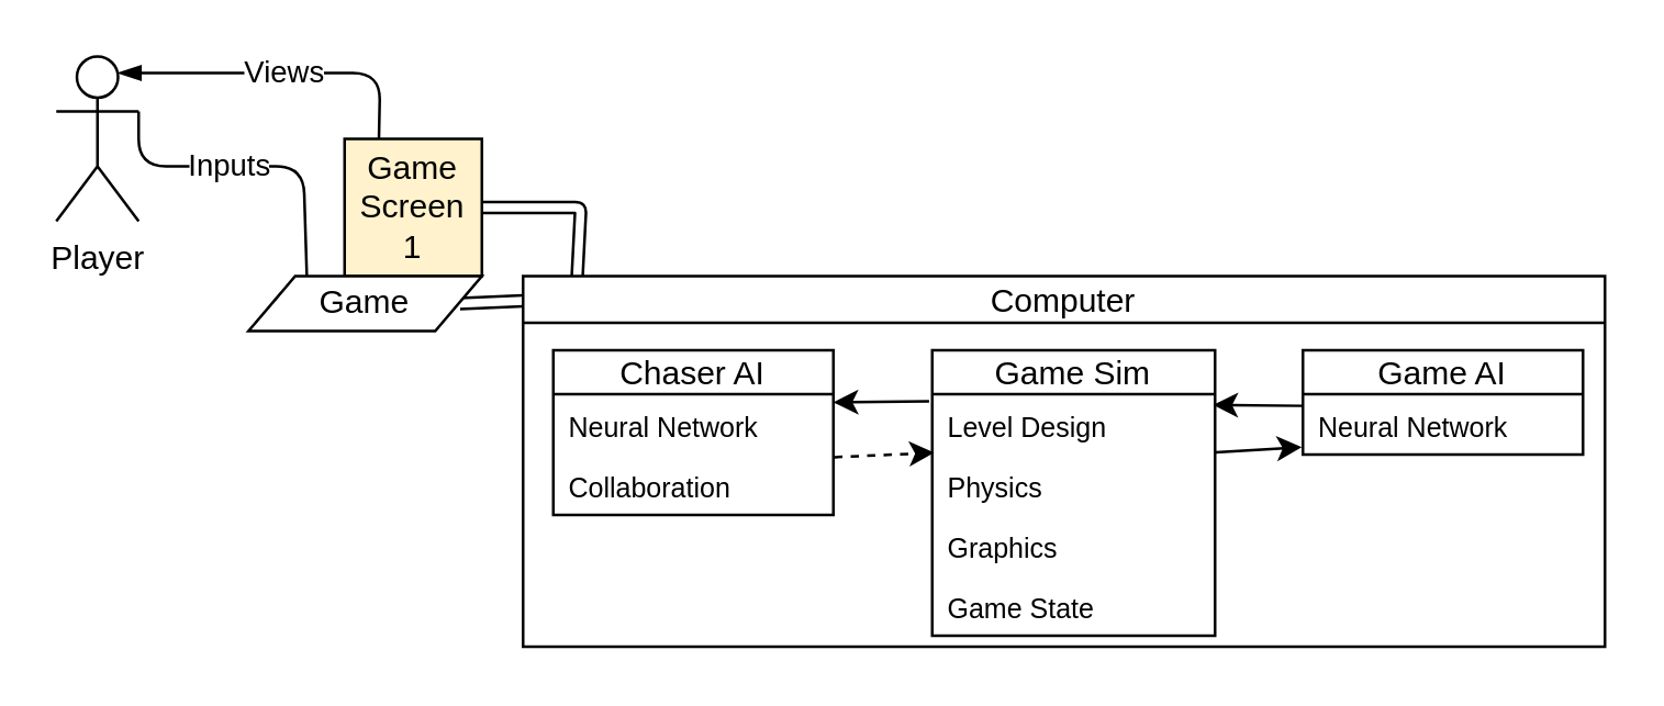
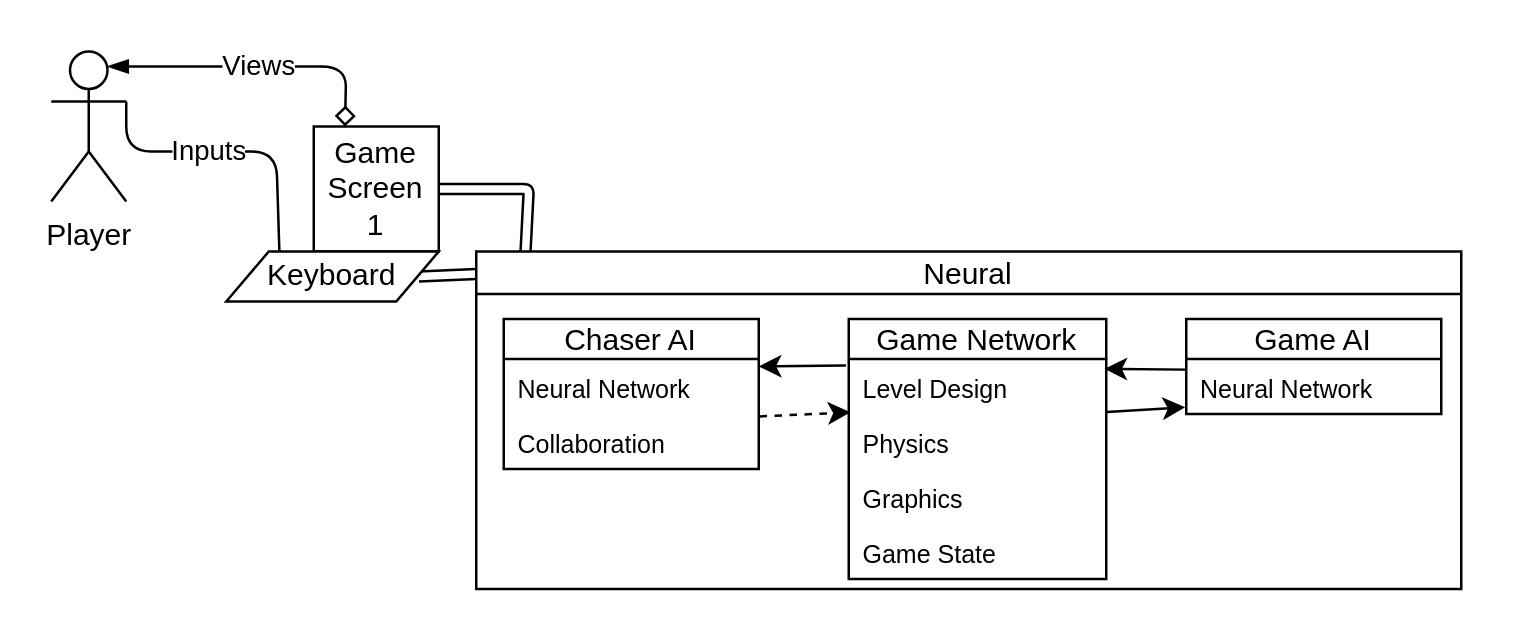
  <mxCell id="0" />
  <mxCell id="1" parent="0" />
  <mxCell id="2" value="Player" style="shape=umlActor;verticalLabelPosition=bottom;labelBackgroundColor=#ffffff;verticalAlign=top;html=1;outlineConnect=0;" vertex="1" parent="1"><mxGeometry x="20" y="20" width="30" height="60" as="geometry" /></mxCell>
- <mxCell id="3" value="Game Screen 1" style="whiteSpace=wrap;html=1;aspect=fixed;fillColor=#fff2cc;" vertex="1" parent="1"><mxGeometry x="125" y="50" width="50" height="50" as="geometry" /></mxCell>
- <mxCell id="4" value="Views" style="endArrow=none;html=1;exitX=0.75;exitY=0.1;exitDx=0;exitDy=0;exitPerimeter=0;entryX=0.25;entryY=0;entryDx=0;entryDy=0;endFill=0;startArrow=blockThin;startFill=1;" edge="1" parent="1" source="2" target="3"><mxGeometry width="50" height="50" relative="1" as="geometry"><mxPoint x="50" y="210" as="sourcePoint" /><mxPoint x="100" y="160" as="targetPoint" /><Array as="points"><mxPoint x="138" y="26" /></Array></mxGeometry></mxCell>
+ <mxCell id="3" value="Game Screen 1" style="whiteSpace=wrap;html=1;aspect=fixed;" vertex="1" parent="1"><mxGeometry x="125" y="50" width="50" height="50" as="geometry" /></mxCell>
+ <mxCell id="4" value="Views" style="endArrow=diamond;html=1;exitX=0.75;exitY=0.1;exitDx=0;exitDy=0;exitPerimeter=0;entryX=0.25;entryY=0;entryDx=0;entryDy=0;endFill=0;startArrow=blockThin;startFill=1;" edge="1" parent="1" source="2" target="3"><mxGeometry width="50" height="50" relative="1" as="geometry"><mxPoint x="50" y="210" as="sourcePoint" /><mxPoint x="100" y="160" as="targetPoint" /><Array as="points"><mxPoint x="138" y="26" /></Array></mxGeometry></mxCell>
  <mxCell id="5" value="" style="shape=link;html=1;" edge="1" parent="1"><mxGeometry width="50" height="50" relative="1" as="geometry"><mxPoint x="167" y="110" as="sourcePoint" /><mxPoint x="190" y="109" as="targetPoint" /></mxGeometry></mxCell>
- <mxCell id="6" value="Game" style="shape=parallelogram;perimeter=parallelogramPerimeter;whiteSpace=wrap;html=1;" vertex="1" parent="1"><mxGeometry x="90" y="100" width="85" height="20" as="geometry" /></mxCell>
+ <mxCell id="6" value="Keyboard" style="shape=parallelogram;perimeter=parallelogramPerimeter;whiteSpace=wrap;html=1;" vertex="1" parent="1"><mxGeometry x="90" y="100" width="85" height="20" as="geometry" /></mxCell>
  <mxCell id="7" value="Inputs" style="endArrow=none;html=1;exitX=1;exitY=0.333;exitDx=0;exitDy=0;exitPerimeter=0;entryX=0.25;entryY=0;entryDx=0;entryDy=0;" edge="1" parent="1" source="2" target="6"><mxGeometry x="-0.115" width="50" height="50" relative="1" as="geometry"><mxPoint x="50" y="210" as="sourcePoint" /><mxPoint x="100" y="160" as="targetPoint" /><Array as="points"><mxPoint x="50" y="60" /><mxPoint x="110" y="60" /></Array><mxPoint as="offset" /></mxGeometry></mxCell>
  <mxCell id="8" value="" style="shape=link;html=1;exitX=1;exitY=0.5;exitDx=0;exitDy=0;entryX=0.05;entryY=0.003;entryDx=0;entryDy=0;entryPerimeter=0;" edge="1" parent="1" source="3" target="9"><mxGeometry width="50" height="50" relative="1" as="geometry"><mxPoint x="225" y="105" as="sourcePoint" /><mxPoint x="211" y="94" as="targetPoint" /><Array as="points"><mxPoint x="211" y="75" /></Array></mxGeometry></mxCell>
- <mxCell id="9" value="Computer" style="swimlane;fontSize=12;fontStyle=0;startSize=17;moveCells=0;" vertex="1" parent="1"><mxGeometry x="190" y="100" width="394" height="135" as="geometry"><mxRectangle x="290" y="280" width="90" height="23" as="alternateBounds" /></mxGeometry></mxCell>
+ <mxCell id="9" value="Neural" style="swimlane;fontSize=12;fontStyle=0;startSize=17;moveCells=0;" vertex="1" parent="1"><mxGeometry x="190" y="100" width="394" height="135" as="geometry"><mxRectangle x="290" y="280" width="90" height="23" as="alternateBounds" /></mxGeometry></mxCell>
  <mxCell id="10" value="Chaser AI" style="swimlane;fontStyle=0;childLayout=stackLayout;horizontal=1;startSize=16;horizontalStack=0;resizeParent=1;resizeParentMax=0;resizeLast=0;collapsible=1;marginBottom=0;fontSize=12;" vertex="1" parent="9"><mxGeometry x="11" y="27" width="102" height="60" as="geometry"><mxRectangle x="11" y="27" width="90" height="26" as="alternateBounds" /></mxGeometry></mxCell>
  <mxCell id="11" value="" style="endArrow=classic;html=1;fontSize=10;exitX=-0.011;exitY=0.118;exitDx=0;exitDy=0;exitPerimeter=0;" edge="1" parent="10" source="15"><mxGeometry width="50" height="50" relative="1" as="geometry"><mxPoint x="52" y="69" as="sourcePoint" /><mxPoint x="102" y="19" as="targetPoint" /></mxGeometry></mxCell>
  <mxCell id="12" value="Neural Network" style="text;strokeColor=none;fillColor=none;align=left;verticalAlign=top;spacingLeft=4;spacingRight=4;overflow=hidden;rotatable=0;points=[[0,0.5],[1,0.5]];portConstraint=eastwest;fontSize=10;" vertex="1" parent="10"><mxGeometry y="16" width="102" height="22" as="geometry" /></mxCell>
  <mxCell id="13" value="Collaboration " style="text;strokeColor=none;fillColor=none;align=left;verticalAlign=top;spacingLeft=4;spacingRight=4;overflow=hidden;rotatable=0;points=[[0,0.5],[1,0.5]];portConstraint=eastwest;fontSize=10;" vertex="1" parent="10"><mxGeometry y="38" width="102" height="22" as="geometry" /></mxCell>
- <mxCell id="14" value="Game Sim" style="swimlane;fontStyle=0;childLayout=stackLayout;horizontal=1;startSize=16;horizontalStack=0;resizeParent=1;resizeParentMax=0;resizeLast=0;collapsible=1;marginBottom=0;fontSize=12;" vertex="1" parent="9"><mxGeometry x="149" y="27" width="103" height="104" as="geometry"><mxRectangle x="149" y="27" width="90" height="26" as="alternateBounds" /></mxGeometry></mxCell>
+ <mxCell id="14" value="Game Network" style="swimlane;fontStyle=0;childLayout=stackLayout;horizontal=1;startSize=16;horizontalStack=0;resizeParent=1;resizeParentMax=0;resizeLast=0;collapsible=1;marginBottom=0;fontSize=12;" vertex="1" parent="9"><mxGeometry x="149" y="27" width="103" height="104" as="geometry"><mxRectangle x="149" y="27" width="90" height="26" as="alternateBounds" /></mxGeometry></mxCell>
  <mxCell id="15" value="Level Design" style="text;strokeColor=none;fillColor=none;align=left;verticalAlign=top;spacingLeft=4;spacingRight=4;overflow=hidden;rotatable=0;points=[[0,0.5],[1,0.5]];portConstraint=eastwest;fontSize=10;" vertex="1" parent="14"><mxGeometry y="16" width="103" height="22" as="geometry" /></mxCell>
  <mxCell id="16" value="Physics" style="text;strokeColor=none;fillColor=none;align=left;verticalAlign=top;spacingLeft=4;spacingRight=4;overflow=hidden;rotatable=0;points=[[0,0.5],[1,0.5]];portConstraint=eastwest;fontSize=10;" vertex="1" parent="14"><mxGeometry y="38" width="103" height="22" as="geometry" /></mxCell>
  <mxCell id="17" value="Graphics" style="text;strokeColor=none;fillColor=none;align=left;verticalAlign=top;spacingLeft=4;spacingRight=4;overflow=hidden;rotatable=0;points=[[0,0.5],[1,0.5]];portConstraint=eastwest;fontSize=10;" vertex="1" parent="14"><mxGeometry y="60" width="103" height="22" as="geometry" /></mxCell>
  <mxCell id="18" value="Game State" style="text;strokeColor=none;fillColor=none;align=left;verticalAlign=top;spacingLeft=4;spacingRight=4;overflow=hidden;rotatable=0;points=[[0,0.5],[1,0.5]];portConstraint=eastwest;fontSize=10;" vertex="1" parent="14"><mxGeometry y="82" width="103" height="22" as="geometry" /></mxCell>
  <mxCell id="19" value="Game AI" style="swimlane;fontStyle=0;childLayout=stackLayout;horizontal=1;startSize=16;horizontalStack=0;resizeParent=1;resizeParentMax=0;resizeLast=0;collapsible=1;marginBottom=0;fontSize=12;" vertex="1" parent="9"><mxGeometry x="284" y="27" width="102" height="38" as="geometry"><mxRectangle x="273" y="27" width="92" height="26" as="alternateBounds" /></mxGeometry></mxCell>
  <mxCell id="20" value="Neural Network" style="text;strokeColor=none;fillColor=none;align=left;verticalAlign=top;spacingLeft=4;spacingRight=4;overflow=hidden;rotatable=0;points=[[0,0.5],[1,0.5]];portConstraint=eastwest;fontSize=10;" vertex="1" parent="19"><mxGeometry y="16" width="102" height="22" as="geometry" /></mxCell>
  <mxCell id="21" value="" style="endArrow=classic;html=1;fontSize=10;entryX=0.007;entryY=0.97;entryDx=0;entryDy=0;entryPerimeter=0;exitX=1.003;exitY=0.044;exitDx=0;exitDy=0;exitPerimeter=0;dashed=1;" edge="1" parent="9" source="13" target="15"><mxGeometry width="50" height="50" relative="1" as="geometry"><mxPoint x="117" y="64" as="sourcePoint" /><mxPoint x="211" y="23" as="targetPoint" /></mxGeometry></mxCell>
  <mxCell id="22" value="" style="endArrow=classic;html=1;fontSize=10;entryX=-0.004;entryY=0.876;entryDx=0;entryDy=0;entryPerimeter=0;exitX=1.002;exitY=-0.036;exitDx=0;exitDy=0;exitPerimeter=0;" edge="1" parent="9" source="16" target="20"><mxGeometry width="50" height="50" relative="1" as="geometry"><mxPoint x="123.306" y="75.968" as="sourcePoint" /><mxPoint x="159.721" y="74.34" as="targetPoint" /></mxGeometry></mxCell>
  <mxCell id="23" value="" style="endArrow=classic;html=1;fontSize=10;exitX=-0.004;exitY=0.193;exitDx=0;exitDy=0;exitPerimeter=0;entryX=0.993;entryY=0.178;entryDx=0;entryDy=0;entryPerimeter=0;" edge="1" parent="9" source="20" target="15"><mxGeometry width="50" height="50" relative="1" as="geometry"><mxPoint x="157.867" y="55.596" as="sourcePoint" /><mxPoint x="267" y="49" as="targetPoint" /></mxGeometry></mxCell>
